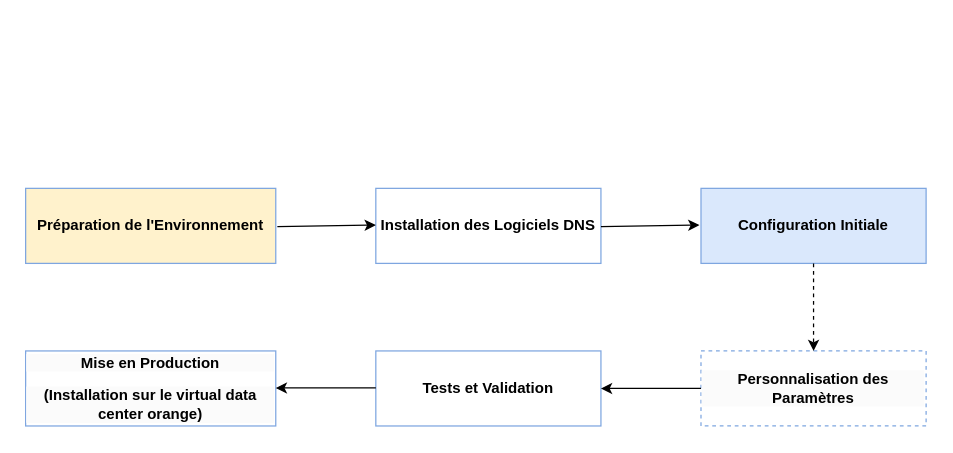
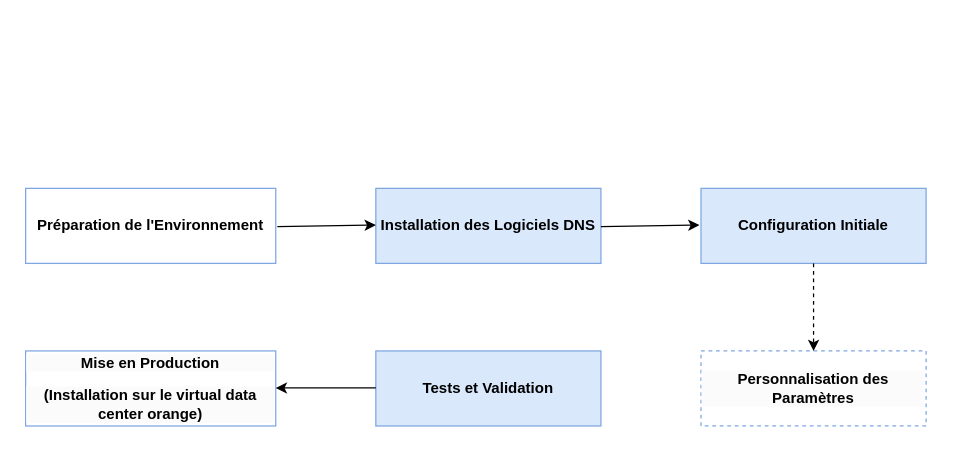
  <mxCell id="0" />
  <mxCell id="1" parent="0" />
- <mxCell id="2" value="&lt;p&gt;&lt;strong&gt;Préparation de l'Environnement&lt;/strong&gt;&lt;/p&gt;" style="rounded=0;whiteSpace=wrap;html=1;strokeColor=#7EA6E0;fillColor=#fff2cc;" vertex="1" parent="1"><mxGeometry x="20" y="150" width="200" height="60" as="geometry" /></mxCell>
- <mxCell id="3" value="&lt;p&gt;&lt;strong&gt;Installation des Logiciels DNS&lt;/strong&gt;&lt;/p&gt;" style="rounded=0;whiteSpace=wrap;html=1;strokeColor=#7EA6E0;" vertex="1" parent="1"><mxGeometry x="300" y="150" width="180" height="60" as="geometry" /></mxCell>
+ <mxCell id="2" value="&lt;p&gt;&lt;strong&gt;Préparation de l'Environnement&lt;/strong&gt;&lt;/p&gt;" style="rounded=0;whiteSpace=wrap;html=1;strokeColor=#7EA6E0;" vertex="1" parent="1"><mxGeometry x="20" y="150" width="200" height="60" as="geometry" /></mxCell>
+ <mxCell id="3" value="&lt;p&gt;&lt;strong&gt;Installation des Logiciels DNS&lt;/strong&gt;&lt;/p&gt;" style="rounded=0;whiteSpace=wrap;html=1;strokeColor=#7EA6E0;fillColor=#dae8fc;" vertex="1" parent="1"><mxGeometry x="300" y="150" width="180" height="60" as="geometry" /></mxCell>
  <mxCell id="4" value="&lt;p&gt;&lt;strong&gt;Configuration Initiale&lt;/strong&gt;&lt;/p&gt;" style="rounded=0;whiteSpace=wrap;html=1;strokeColor=#7EA6E0;fillColor=#dae8fc;" vertex="1" parent="1"><mxGeometry x="560" y="150" width="180" height="60" as="geometry" /></mxCell>
  <mxCell id="5" value="&lt;p&gt;&lt;br&gt;&lt;/p&gt;" style="text;whiteSpace=wrap;html=1;" vertex="1" parent="1"><mxGeometry x="480" y="20" width="220" height="90" as="geometry" /></mxCell>
  <mxCell id="6" value="&lt;p&gt;&lt;/p&gt;&lt;ul style=&quot;forced-color-adjust: none; color: rgb(0, 0, 0); font-family: Helvetica; font-size: 12px; font-style: normal; font-variant-ligatures: normal; font-variant-caps: normal; font-weight: 400; letter-spacing: normal; orphans: 2; text-align: left; text-indent: 0px; text-transform: none; widows: 2; word-spacing: 0px; -webkit-text-stroke-width: 0px; white-space: normal; background-color: rgb(251, 251, 251); text-decoration-thickness: initial; text-decoration-style: initial; text-decoration-color: initial;&quot;&gt;&lt;/ul&gt;&lt;p&gt;&lt;/p&gt;&lt;p style=&quot;forced-color-adjust: none; color: rgb(0, 0, 0); font-family: Helvetica; font-size: 12px; font-style: normal; font-variant-ligatures: normal; font-variant-caps: normal; font-weight: 400; letter-spacing: normal; orphans: 2; text-indent: 0px; text-transform: none; widows: 2; word-spacing: 0px; -webkit-text-stroke-width: 0px; white-space: normal; background-color: rgb(251, 251, 251); text-decoration-thickness: initial; text-decoration-style: initial; text-decoration-color: initial;&quot;&gt;&lt;strong style=&quot;forced-color-adjust: none;&quot;&gt;Personnalisation des Paramètres&lt;/strong&gt;&lt;/p&gt;" style="rounded=0;whiteSpace=wrap;html=1;strokeColor=#7EA6E0;dashed=1;" vertex="1" parent="1"><mxGeometry x="560" y="280" width="180" height="60" as="geometry" /></mxCell>
- <mxCell id="7" value="&lt;p&gt;&lt;/p&gt;&lt;ul style=&quot;forced-color-adjust: none; color: rgb(0, 0, 0); font-family: Helvetica; font-size: 12px; font-style: normal; font-variant-ligatures: normal; font-variant-caps: normal; font-weight: 400; letter-spacing: normal; orphans: 2; text-align: left; text-indent: 0px; text-transform: none; widows: 2; word-spacing: 0px; -webkit-text-stroke-width: 0px; white-space: normal; background-color: rgb(251, 251, 251); text-decoration-thickness: initial; text-decoration-style: initial; text-decoration-color: initial;&quot;&gt;&lt;/ul&gt;&lt;p&gt;&lt;/p&gt;&lt;p&gt;&lt;strong&gt;Tests et Validation&lt;/strong&gt;&lt;/p&gt;" style="rounded=0;whiteSpace=wrap;html=1;strokeColor=#7EA6E0;" vertex="1" parent="1"><mxGeometry x="300" y="280" width="180" height="60" as="geometry" /></mxCell>
+ <mxCell id="7" value="&lt;p&gt;&lt;/p&gt;&lt;ul style=&quot;forced-color-adjust: none; color: rgb(0, 0, 0); font-family: Helvetica; font-size: 12px; font-style: normal; font-variant-ligatures: normal; font-variant-caps: normal; font-weight: 400; letter-spacing: normal; orphans: 2; text-align: left; text-indent: 0px; text-transform: none; widows: 2; word-spacing: 0px; -webkit-text-stroke-width: 0px; white-space: normal; background-color: rgb(251, 251, 251); text-decoration-thickness: initial; text-decoration-style: initial; text-decoration-color: initial;&quot;&gt;&lt;/ul&gt;&lt;p&gt;&lt;/p&gt;&lt;p&gt;&lt;strong&gt;Tests et Validation&lt;/strong&gt;&lt;/p&gt;" style="rounded=0;whiteSpace=wrap;html=1;strokeColor=#7EA6E0;fillColor=#dae8fc;" vertex="1" parent="1"><mxGeometry x="300" y="280" width="180" height="60" as="geometry" /></mxCell>
  <mxCell id="8" value="&lt;p&gt;&lt;/p&gt;&lt;ul style=&quot;forced-color-adjust: none; color: rgb(0, 0, 0); font-family: Helvetica; font-size: 12px; font-style: normal; font-variant-ligatures: normal; font-variant-caps: normal; font-weight: 400; letter-spacing: normal; orphans: 2; text-align: left; text-indent: 0px; text-transform: none; widows: 2; word-spacing: 0px; -webkit-text-stroke-width: 0px; white-space: normal; background-color: rgb(251, 251, 251); text-decoration-thickness: initial; text-decoration-style: initial; text-decoration-color: initial;&quot;&gt;&lt;/ul&gt;&lt;p&gt;&lt;/p&gt;&lt;p&gt;&lt;/p&gt;&lt;ul style=&quot;forced-color-adjust: none; color: rgb(0, 0, 0); font-family: Helvetica; font-size: 12px; font-style: normal; font-variant-ligatures: normal; font-variant-caps: normal; font-weight: 400; letter-spacing: normal; orphans: 2; text-align: left; text-indent: 0px; text-transform: none; widows: 2; word-spacing: 0px; -webkit-text-stroke-width: 0px; white-space: normal; background-color: rgb(251, 251, 251); text-decoration-thickness: initial; text-decoration-style: initial; text-decoration-color: initial;&quot;&gt;&lt;/ul&gt;&lt;p&gt;&lt;/p&gt;&lt;p style=&quot;forced-color-adjust: none; color: rgb(0, 0, 0); font-family: Helvetica; font-size: 12px; font-style: normal; font-variant-ligatures: normal; font-variant-caps: normal; font-weight: 400; letter-spacing: normal; orphans: 2; text-indent: 0px; text-transform: none; widows: 2; word-spacing: 0px; -webkit-text-stroke-width: 0px; white-space: normal; background-color: rgb(251, 251, 251); text-decoration-thickness: initial; text-decoration-style: initial; text-decoration-color: initial;&quot;&gt;&lt;strong style=&quot;forced-color-adjust: none;&quot;&gt;Mise en Production&lt;/strong&gt;&lt;/p&gt;&lt;p style=&quot;forced-color-adjust: none; color: rgb(0, 0, 0); font-family: Helvetica; font-size: 12px; font-style: normal; font-variant-ligatures: normal; font-variant-caps: normal; font-weight: 400; letter-spacing: normal; orphans: 2; text-indent: 0px; text-transform: none; widows: 2; word-spacing: 0px; -webkit-text-stroke-width: 0px; white-space: normal; background-color: rgb(251, 251, 251); text-decoration-thickness: initial; text-decoration-style: initial; text-decoration-color: initial;&quot;&gt;&lt;strong style=&quot;forced-color-adjust: none;&quot;&gt;(Installation sur le virtual data center orange)&lt;/strong&gt;&lt;/p&gt;" style="rounded=0;whiteSpace=wrap;html=1;strokeColor=#7EA6E0;" vertex="1" parent="1"><mxGeometry x="20" y="280" width="200" height="60" as="geometry" /></mxCell>
  <mxCell id="9" value="" style="endArrow=classic;html=1;rounded=0;entryX=-0.007;entryY=0.379;entryDx=0;entryDy=0;entryPerimeter=0;" edge="1" parent="1"><mxGeometry width="50" height="50" relative="1" as="geometry"><mxPoint x="221.26" y="180.63" as="sourcePoint" /><mxPoint x="300" y="179.37" as="targetPoint" /></mxGeometry></mxCell>
  <mxCell id="10" value="" style="endArrow=classic;html=1;rounded=0;entryX=-0.007;entryY=0.379;entryDx=0;entryDy=0;entryPerimeter=0;" edge="1" parent="1"><mxGeometry width="50" height="50" relative="1" as="geometry"><mxPoint x="480" y="180.63" as="sourcePoint" /><mxPoint x="558.74" y="179.37" as="targetPoint" /></mxGeometry></mxCell>
  <mxCell id="11" value="" style="endArrow=classic;html=1;rounded=0;entryX=0.5;entryY=0;entryDx=0;entryDy=0;exitX=0.5;exitY=1;exitDx=0;exitDy=0;dashed=1;" edge="1" parent="1" source="4" target="6"><mxGeometry width="50" height="50" relative="1" as="geometry"><mxPoint x="610.63" y="221.26" as="sourcePoint" /><mxPoint x="689.37" y="220" as="targetPoint" /></mxGeometry></mxCell>
- <mxCell id="12" value="" style="endArrow=classic;html=1;rounded=0;entryX=1;entryY=0.5;entryDx=0;entryDy=0;exitX=0;exitY=0.5;exitDx=0;exitDy=0;" edge="1" parent="1" source="6" target="7"><mxGeometry width="50" height="50" relative="1" as="geometry"><mxPoint x="490" y="250" as="sourcePoint" /><mxPoint x="490" y="320" as="targetPoint" /></mxGeometry></mxCell>
  <mxCell id="13" value="" style="endArrow=classic;html=1;rounded=0;entryX=1;entryY=0.5;entryDx=0;entryDy=0;exitX=0;exitY=0.5;exitDx=0;exitDy=0;" edge="1" parent="1"><mxGeometry width="50" height="50" relative="1" as="geometry"><mxPoint x="300" y="309.6" as="sourcePoint" /><mxPoint x="220" y="309.6" as="targetPoint" /></mxGeometry></mxCell>
